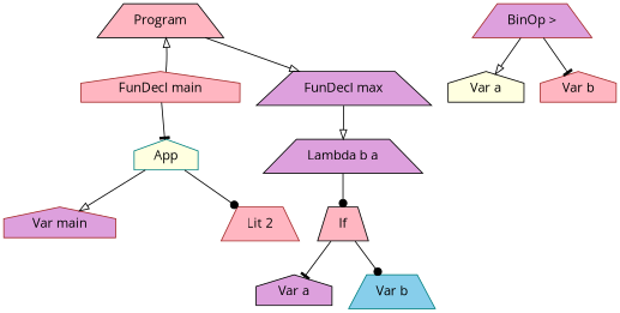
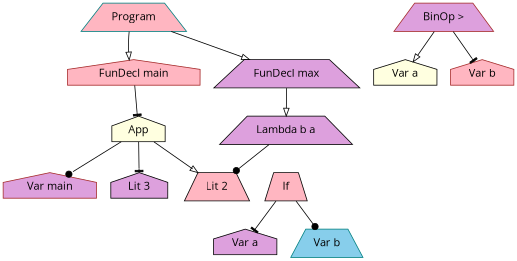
  digraph {
    fontname="Open Sans"
    rankdir=TB
    node [color=black fillcolor=plum fontname="Open Sans" shape=trapezium style=filled]
    edge [arrowhead=onormal fontname="Open Sans"]
-   n1 [fillcolor=lightpink label=Program]
+   n1 [color=teal fillcolor=lightpink label=Program]
    n2 [color=brown fillcolor=lightpink label="FunDecl main" shape=house]
    n3 [label="FunDecl max"]
-   n4 [color=teal fillcolor=lightyellow label=App shape=house]
+   n4 [fillcolor=lightyellow label=App shape=house]
    n5 [label="Lambda b a"]
    n6 [color=brown label="Var main" shape=house]
-   n8 [color=brown fillcolor=lightpink label="Lit 2"]
+   n7 [label="Lit 3" shape=house]
+   n8 [fillcolor=lightpink label="Lit 2"]
    n9 [fillcolor=lightpink label=If]
    n10 [label="Var a" shape=house]
    n11 [color=teal fillcolor=skyblue label="Var b"]
    n12 [color=brown label="BinOp >"]
    n13 [fillcolor=lightyellow label="Var a" shape=house]
    n14 [color=brown fillcolor=lightpink label="Var b" shape=house]
-   n2 -> n1
+   n1 -> n2
    n1 -> n3
    n2 -> n4 [arrowhead=tee]
    n3 -> n5
-   n4 -> n6
-   n4 -> n8 [arrowhead=dot]
-   n5 -> n9 [arrowhead=dot]
+   n4 -> n6 [arrowhead=dot]
+   n4 -> n7 [arrowhead=tee]
+   n4 -> n8
+   n5 -> n8 [arrowhead=dot]
    n9 -> n10 [arrowhead=tee]
    n9 -> n11 [arrowhead=dot]
    n12 -> n13
    n12 -> n14 [arrowhead=tee]
  }
